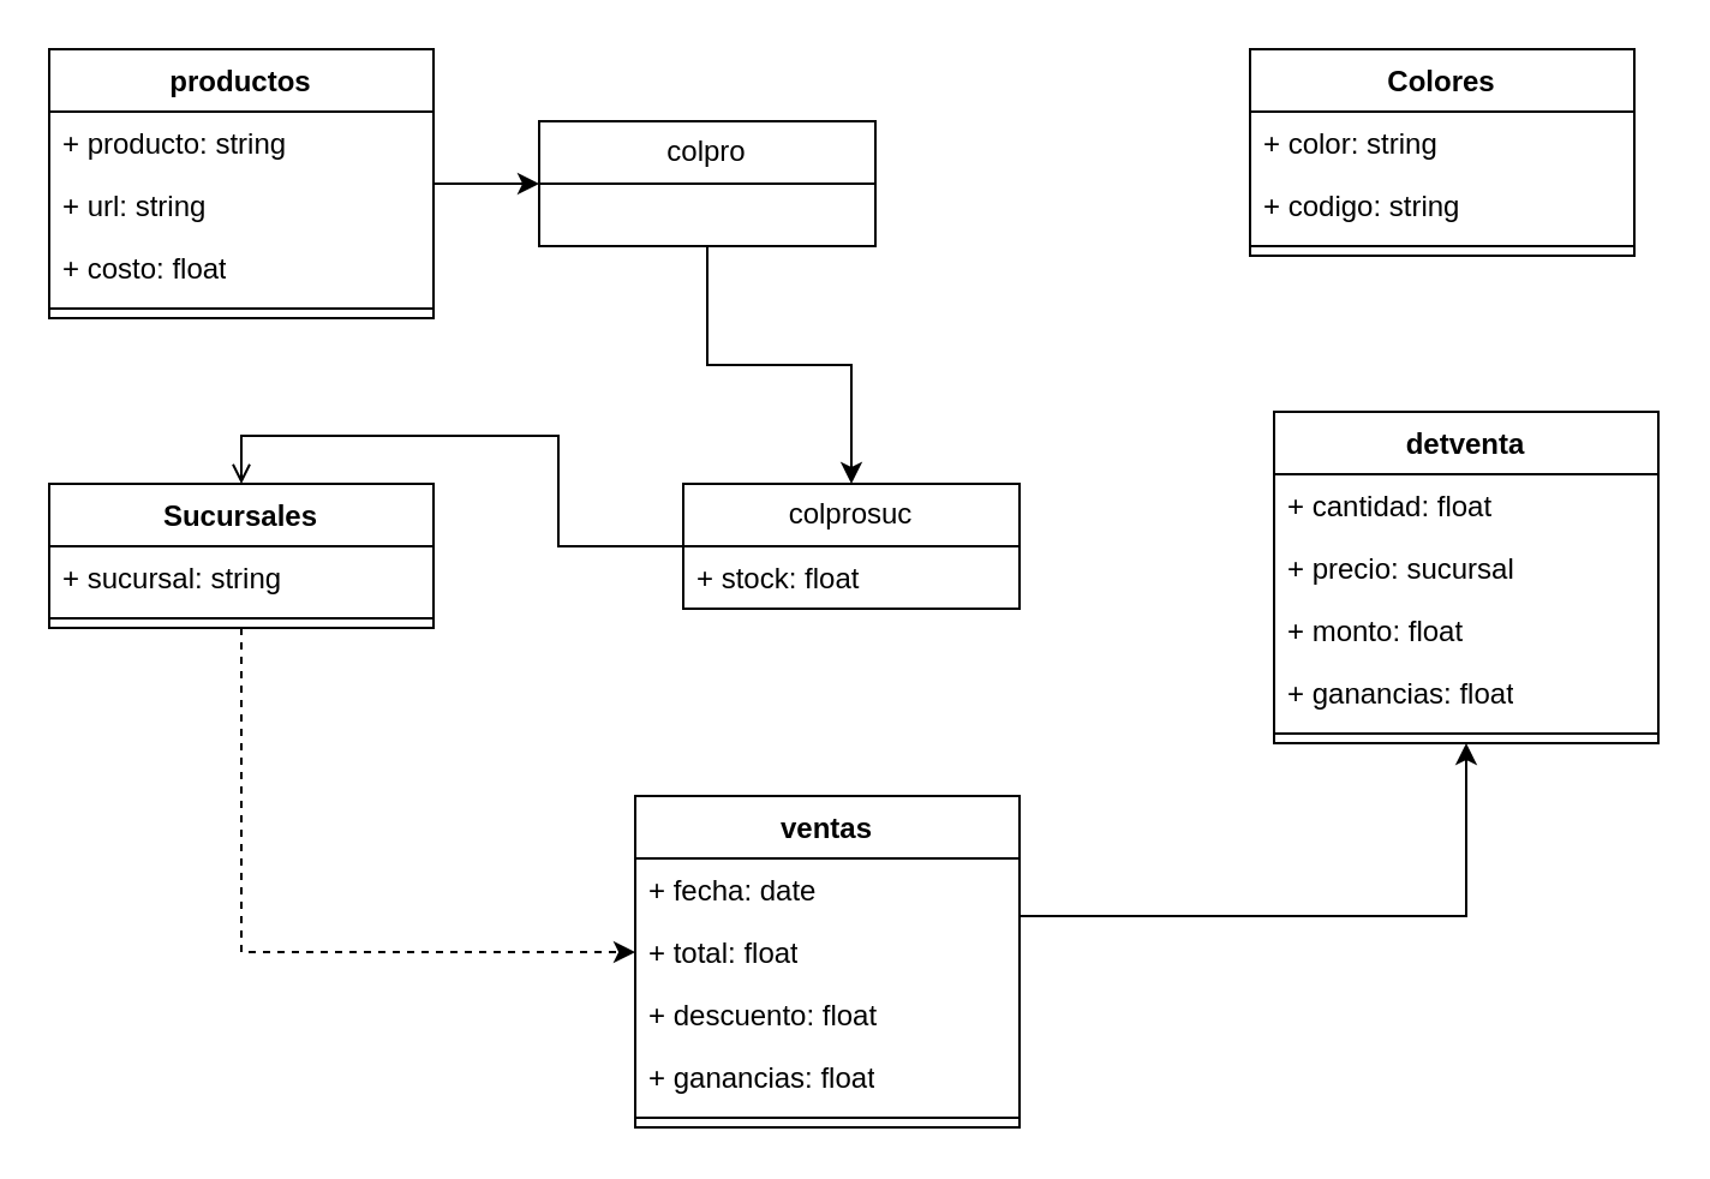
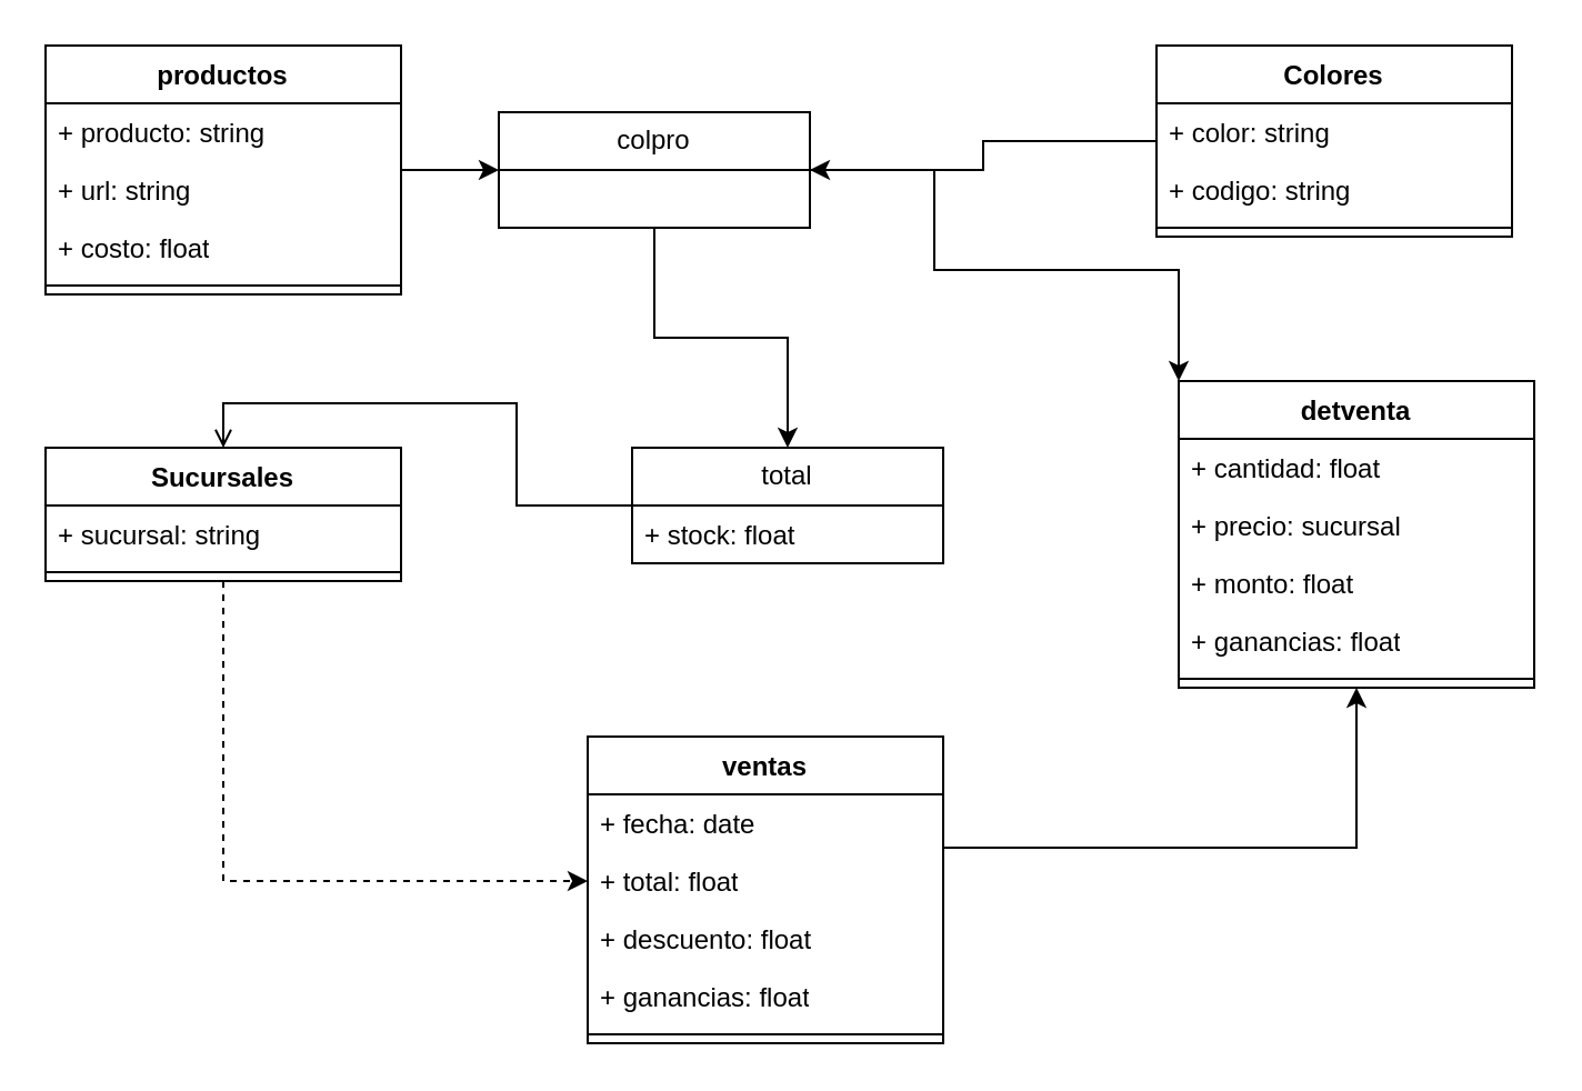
  <mxCell id="0" />
  <mxCell id="1" parent="0" />
  <mxCell id="2" style="edgeStyle=orthogonalEdgeStyle;rounded=0;orthogonalLoop=1;jettySize=auto;html=1;entryX=0;entryY=0.5;entryDx=0;entryDy=0;" edge="1" parent="1" source="3" target="15"><mxGeometry relative="1" as="geometry" /></mxCell>
  <mxCell id="3" value="productos" style="swimlane;fontStyle=1;align=center;verticalAlign=top;childLayout=stackLayout;horizontal=1;startSize=26;horizontalStack=0;resizeParent=1;resizeParentMax=0;resizeLast=0;collapsible=1;marginBottom=0;whiteSpace=wrap;html=1;" vertex="1" parent="1"><mxGeometry x="20" y="20" width="160" height="112" as="geometry" /></mxCell>
  <mxCell id="4" value="+ producto: string" style="text;strokeColor=none;fillColor=none;align=left;verticalAlign=top;spacingLeft=4;spacingRight=4;overflow=hidden;rotatable=0;points=[[0,0.5],[1,0.5]];portConstraint=eastwest;whiteSpace=wrap;html=1;" vertex="1" parent="3"><mxGeometry y="26" width="160" height="26" as="geometry" /></mxCell>
  <mxCell id="5" value="+ url: string" style="text;strokeColor=none;fillColor=none;align=left;verticalAlign=top;spacingLeft=4;spacingRight=4;overflow=hidden;rotatable=0;points=[[0,0.5],[1,0.5]];portConstraint=eastwest;whiteSpace=wrap;html=1;" vertex="1" parent="3"><mxGeometry y="52" width="160" height="26" as="geometry" /></mxCell>
  <mxCell id="6" value="+ costo: float" style="text;strokeColor=none;fillColor=none;align=left;verticalAlign=top;spacingLeft=4;spacingRight=4;overflow=hidden;rotatable=0;points=[[0,0.5],[1,0.5]];portConstraint=eastwest;whiteSpace=wrap;html=1;" vertex="1" parent="3"><mxGeometry y="78" width="160" height="26" as="geometry" /></mxCell>
  <mxCell id="7" value="" style="line;strokeWidth=1;fillColor=none;align=left;verticalAlign=middle;spacingTop=-1;spacingLeft=3;spacingRight=3;rotatable=0;labelPosition=right;points=[];portConstraint=eastwest;strokeColor=inherit;" vertex="1" parent="3"><mxGeometry y="104" width="160" height="8" as="geometry" /></mxCell>
+ <mxCell id="8" style="edgeStyle=orthogonalEdgeStyle;rounded=0;orthogonalLoop=1;jettySize=auto;html=1;entryX=1;entryY=0.5;entryDx=0;entryDy=0;" edge="1" parent="1" source="9" target="15"><mxGeometry relative="1" as="geometry" /></mxCell>
  <mxCell id="9" value="Colores" style="swimlane;fontStyle=1;align=center;verticalAlign=top;childLayout=stackLayout;horizontal=1;startSize=26;horizontalStack=0;resizeParent=1;resizeParentMax=0;resizeLast=0;collapsible=1;marginBottom=0;whiteSpace=wrap;html=1;" vertex="1" parent="1"><mxGeometry x="520" y="20" width="160" height="86" as="geometry" /></mxCell>
  <mxCell id="10" value="+ color: string" style="text;strokeColor=none;fillColor=none;align=left;verticalAlign=top;spacingLeft=4;spacingRight=4;overflow=hidden;rotatable=0;points=[[0,0.5],[1,0.5]];portConstraint=eastwest;whiteSpace=wrap;html=1;" vertex="1" parent="9"><mxGeometry y="26" width="160" height="26" as="geometry" /></mxCell>
  <mxCell id="11" value="+ codigo: string" style="text;strokeColor=none;fillColor=none;align=left;verticalAlign=top;spacingLeft=4;spacingRight=4;overflow=hidden;rotatable=0;points=[[0,0.5],[1,0.5]];portConstraint=eastwest;whiteSpace=wrap;html=1;" vertex="1" parent="9"><mxGeometry y="52" width="160" height="26" as="geometry" /></mxCell>
  <mxCell id="12" value="" style="line;strokeWidth=1;fillColor=none;align=left;verticalAlign=middle;spacingTop=-1;spacingLeft=3;spacingRight=3;rotatable=0;labelPosition=right;points=[];portConstraint=eastwest;strokeColor=inherit;" vertex="1" parent="9"><mxGeometry y="78" width="160" height="8" as="geometry" /></mxCell>
  <mxCell id="13" style="edgeStyle=orthogonalEdgeStyle;rounded=0;orthogonalLoop=1;jettySize=auto;html=1;entryX=0.5;entryY=0;entryDx=0;entryDy=0;" edge="1" parent="1" source="15" target="21"><mxGeometry relative="1" as="geometry" /></mxCell>
+ <mxCell id="14" style="edgeStyle=orthogonalEdgeStyle;rounded=0;orthogonalLoop=1;jettySize=auto;html=1;entryX=0;entryY=0;entryDx=0;entryDy=0;" edge="1" parent="1" source="15" target="30"><mxGeometry relative="1" as="geometry"><Array as="points"><mxPoint x="420" y="121" /><mxPoint x="530" y="121" /></Array></mxGeometry></mxCell>
  <mxCell id="15" value="colpro" style="swimlane;fontStyle=0;childLayout=stackLayout;horizontal=1;startSize=26;fillColor=none;horizontalStack=0;resizeParent=1;resizeParentMax=0;resizeLast=0;collapsible=1;marginBottom=0;whiteSpace=wrap;html=1;" vertex="1" parent="1"><mxGeometry x="224" y="50" width="140" height="52" as="geometry" /></mxCell>
  <mxCell id="16" style="edgeStyle=orthogonalEdgeStyle;rounded=0;orthogonalLoop=1;jettySize=auto;html=1;entryX=0;entryY=0.5;entryDx=0;entryDy=0;dashed=1;" edge="1" parent="1" source="17" target="26"><mxGeometry relative="1" as="geometry" /></mxCell>
  <mxCell id="17" value="Sucursales" style="swimlane;fontStyle=1;align=center;verticalAlign=top;childLayout=stackLayout;horizontal=1;startSize=26;horizontalStack=0;resizeParent=1;resizeParentMax=0;resizeLast=0;collapsible=1;marginBottom=0;whiteSpace=wrap;html=1;" vertex="1" parent="1"><mxGeometry x="20" y="201" width="160" height="60" as="geometry" /></mxCell>
  <mxCell id="18" value="+ sucursal: string" style="text;strokeColor=none;fillColor=none;align=left;verticalAlign=top;spacingLeft=4;spacingRight=4;overflow=hidden;rotatable=0;points=[[0,0.5],[1,0.5]];portConstraint=eastwest;whiteSpace=wrap;html=1;" vertex="1" parent="17"><mxGeometry y="26" width="160" height="26" as="geometry" /></mxCell>
  <mxCell id="19" value="" style="line;strokeWidth=1;fillColor=none;align=left;verticalAlign=middle;spacingTop=-1;spacingLeft=3;spacingRight=3;rotatable=0;labelPosition=right;points=[];portConstraint=eastwest;strokeColor=inherit;" vertex="1" parent="17"><mxGeometry y="52" width="160" height="8" as="geometry" /></mxCell>
  <mxCell id="20" style="edgeStyle=orthogonalEdgeStyle;rounded=0;orthogonalLoop=1;jettySize=auto;html=1;entryX=0.5;entryY=0;entryDx=0;entryDy=0;endArrow=open;" edge="1" parent="1" source="21" target="17"><mxGeometry relative="1" as="geometry" /></mxCell>
- <mxCell id="21" value="colprosuc" style="swimlane;fontStyle=0;childLayout=stackLayout;horizontal=1;startSize=26;fillColor=none;horizontalStack=0;resizeParent=1;resizeParentMax=0;resizeLast=0;collapsible=1;marginBottom=0;whiteSpace=wrap;html=1;" vertex="1" parent="1"><mxGeometry x="284" y="201" width="140" height="52" as="geometry" /></mxCell>
+ <mxCell id="21" value="total" style="swimlane;fontStyle=0;childLayout=stackLayout;horizontal=1;startSize=26;fillColor=none;horizontalStack=0;resizeParent=1;resizeParentMax=0;resizeLast=0;collapsible=1;marginBottom=0;whiteSpace=wrap;html=1;" vertex="1" parent="1"><mxGeometry x="284" y="201" width="140" height="52" as="geometry" /></mxCell>
  <mxCell id="22" value="+ stock: float" style="text;strokeColor=none;fillColor=none;align=left;verticalAlign=top;spacingLeft=4;spacingRight=4;overflow=hidden;rotatable=0;points=[[0,0.5],[1,0.5]];portConstraint=eastwest;whiteSpace=wrap;html=1;" vertex="1" parent="21"><mxGeometry y="26" width="140" height="26" as="geometry" /></mxCell>
  <mxCell id="23" style="edgeStyle=orthogonalEdgeStyle;rounded=0;orthogonalLoop=1;jettySize=auto;html=1;entryX=0.5;entryY=1;entryDx=0;entryDy=0;entryPerimeter=0;" edge="1" parent="1" source="24" target="35"><mxGeometry relative="1" as="geometry"><mxPoint x="610" y="321" as="targetPoint" /><Array as="points"><mxPoint x="610" y="381" /></Array></mxGeometry></mxCell>
  <mxCell id="24" value="ventas" style="swimlane;fontStyle=1;align=center;verticalAlign=top;childLayout=stackLayout;horizontal=1;startSize=26;horizontalStack=0;resizeParent=1;resizeParentMax=0;resizeLast=0;collapsible=1;marginBottom=0;whiteSpace=wrap;html=1;" vertex="1" parent="1"><mxGeometry x="264" y="331" width="160" height="138" as="geometry" /></mxCell>
  <mxCell id="25" value="+ fecha: date" style="text;strokeColor=none;fillColor=none;align=left;verticalAlign=top;spacingLeft=4;spacingRight=4;overflow=hidden;rotatable=0;points=[[0,0.5],[1,0.5]];portConstraint=eastwest;whiteSpace=wrap;html=1;" vertex="1" parent="24"><mxGeometry y="26" width="160" height="26" as="geometry" /></mxCell>
  <mxCell id="26" value="+ total: float" style="text;strokeColor=none;fillColor=none;align=left;verticalAlign=top;spacingLeft=4;spacingRight=4;overflow=hidden;rotatable=0;points=[[0,0.5],[1,0.5]];portConstraint=eastwest;whiteSpace=wrap;html=1;" vertex="1" parent="24"><mxGeometry y="52" width="160" height="26" as="geometry" /></mxCell>
  <mxCell id="27" value="+ descuento: float" style="text;strokeColor=none;fillColor=none;align=left;verticalAlign=top;spacingLeft=4;spacingRight=4;overflow=hidden;rotatable=0;points=[[0,0.5],[1,0.5]];portConstraint=eastwest;whiteSpace=wrap;html=1;" vertex="1" parent="24"><mxGeometry y="78" width="160" height="26" as="geometry" /></mxCell>
  <mxCell id="28" value="+ ganancias: float" style="text;strokeColor=none;fillColor=none;align=left;verticalAlign=top;spacingLeft=4;spacingRight=4;overflow=hidden;rotatable=0;points=[[0,0.5],[1,0.5]];portConstraint=eastwest;whiteSpace=wrap;html=1;" vertex="1" parent="24"><mxGeometry y="104" width="160" height="26" as="geometry" /></mxCell>
  <mxCell id="29" value="" style="line;strokeWidth=1;fillColor=none;align=left;verticalAlign=middle;spacingTop=-1;spacingLeft=3;spacingRight=3;rotatable=0;labelPosition=right;points=[];portConstraint=eastwest;strokeColor=inherit;" vertex="1" parent="24"><mxGeometry y="130" width="160" height="8" as="geometry" /></mxCell>
  <mxCell id="30" value="detventa" style="swimlane;fontStyle=1;align=center;verticalAlign=top;childLayout=stackLayout;horizontal=1;startSize=26;horizontalStack=0;resizeParent=1;resizeParentMax=0;resizeLast=0;collapsible=1;marginBottom=0;whiteSpace=wrap;html=1;" vertex="1" parent="1"><mxGeometry x="530" y="171" width="160" height="138" as="geometry" /></mxCell>
  <mxCell id="31" value="+ cantidad: float" style="text;strokeColor=none;fillColor=none;align=left;verticalAlign=top;spacingLeft=4;spacingRight=4;overflow=hidden;rotatable=0;points=[[0,0.5],[1,0.5]];portConstraint=eastwest;whiteSpace=wrap;html=1;" vertex="1" parent="30"><mxGeometry y="26" width="160" height="26" as="geometry" /></mxCell>
  <mxCell id="32" value="+ precio: sucursal" style="text;strokeColor=none;fillColor=none;align=left;verticalAlign=top;spacingLeft=4;spacingRight=4;overflow=hidden;rotatable=0;points=[[0,0.5],[1,0.5]];portConstraint=eastwest;whiteSpace=wrap;html=1;" vertex="1" parent="30"><mxGeometry y="52" width="160" height="26" as="geometry" /></mxCell>
  <mxCell id="33" value="+ monto: float" style="text;strokeColor=none;fillColor=none;align=left;verticalAlign=top;spacingLeft=4;spacingRight=4;overflow=hidden;rotatable=0;points=[[0,0.5],[1,0.5]];portConstraint=eastwest;whiteSpace=wrap;html=1;" vertex="1" parent="30"><mxGeometry y="78" width="160" height="26" as="geometry" /></mxCell>
  <mxCell id="34" value="+ ganancias: float" style="text;strokeColor=none;fillColor=none;align=left;verticalAlign=top;spacingLeft=4;spacingRight=4;overflow=hidden;rotatable=0;points=[[0,0.5],[1,0.5]];portConstraint=eastwest;whiteSpace=wrap;html=1;" vertex="1" parent="30"><mxGeometry y="104" width="160" height="26" as="geometry" /></mxCell>
  <mxCell id="35" value="" style="line;strokeWidth=1;fillColor=none;align=left;verticalAlign=middle;spacingTop=-1;spacingLeft=3;spacingRight=3;rotatable=0;labelPosition=right;points=[];portConstraint=eastwest;strokeColor=inherit;" vertex="1" parent="30"><mxGeometry y="130" width="160" height="8" as="geometry" /></mxCell>
